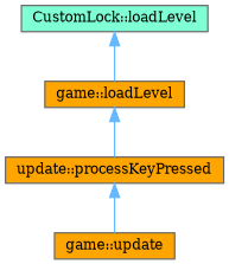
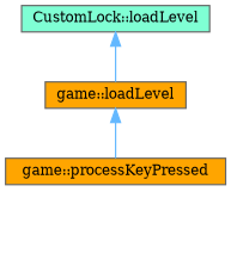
  digraph {
    fontname="DejaVu Serif"
    rankdir=TB
    node [color=grey40 fillcolor=orange fontname="DejaVu Serif" fontsize=10 shape=box style=filled]
    edge [color=steelblue1 dir=back fontname="DejaVu Serif" fontsize=10 labelfontname=Helvetica labelfontsize=10 style=solid]
    n1 [color=gray40 fillcolor=aquamarine fontcolor=black height=0.2 label="CustomLock::loadLevel" width=0.4]
    n2 [height=0.2 label="game::loadLevel" width=0.4]
-   n3 [height=0.2 label="update::processKeyPressed" width=0.4]
-   n4 [height=0.2 label="game::update" width=0.4]
+   n3 [height=0.2 label="game::processKeyPressed" width=0.4]
    n1 -> n2
    n2 -> n3
-   n3 -> n4
  }
